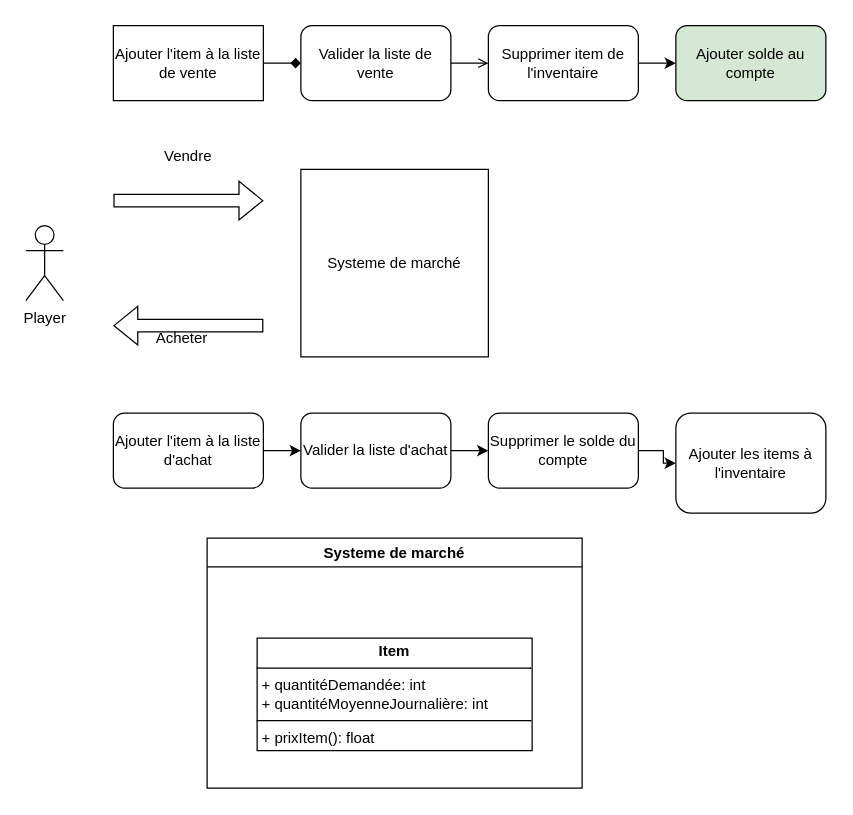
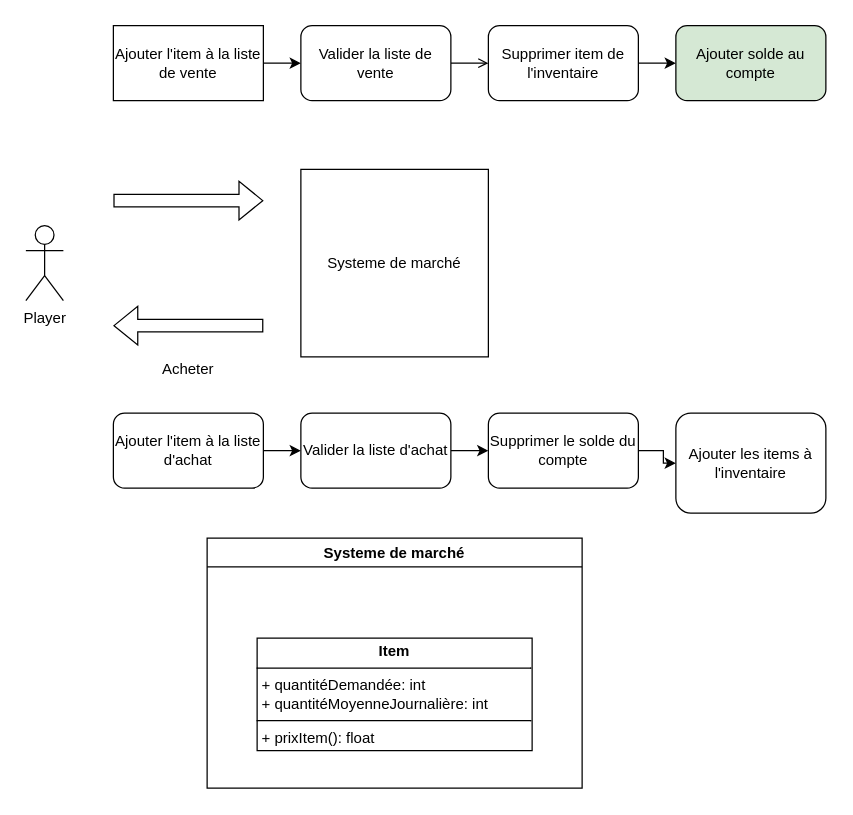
  <mxCell id="0" />
  <mxCell id="1" parent="0" />
  <mxCell id="2" value="Player" style="shape=umlActor;verticalLabelPosition=bottom;verticalAlign=top;html=1;outlineConnect=0;" vertex="1" parent="1"><mxGeometry x="20" y="180" width="30" height="60" as="geometry" /></mxCell>
  <mxCell id="3" value="Systeme de marché" style="whiteSpace=wrap;html=1;aspect=fixed;" vertex="1" parent="1"><mxGeometry x="240" y="135" width="150" height="150" as="geometry" /></mxCell>
  <mxCell id="4" value="" style="shape=flexArrow;endArrow=classic;html=1;rounded=0;" edge="1" parent="1"><mxGeometry width="50" height="50" relative="1" as="geometry"><mxPoint x="90" y="160" as="sourcePoint" /><mxPoint x="210" y="160" as="targetPoint" /></mxGeometry></mxCell>
  <mxCell id="5" value="" style="shape=flexArrow;endArrow=classic;html=1;rounded=0;" edge="1" parent="1"><mxGeometry width="50" height="50" relative="1" as="geometry"><mxPoint x="210" y="260" as="sourcePoint" /><mxPoint x="90" y="260" as="targetPoint" /></mxGeometry></mxCell>
- <mxCell id="6" value="Vendre" style="text;html=1;align=center;verticalAlign=middle;whiteSpace=wrap;rounded=0;" vertex="1" parent="1"><mxGeometry x="120" y="110" width="60" height="30" as="geometry" /></mxCell>
- <mxCell id="7" value="Acheter" style="text;html=1;align=center;verticalAlign=middle;whiteSpace=wrap;rounded=0;" vertex="1" parent="1"><mxGeometry x="115" y="255" width="60" height="30" as="geometry" /></mxCell>
+ <mxCell id="7" value="Acheter" style="text;html=1;align=center;verticalAlign=middle;whiteSpace=wrap;rounded=0;" vertex="1" parent="1"><mxGeometry x="120" y="280" width="60" height="30" as="geometry" /></mxCell>
  <mxCell id="8" style="edgeStyle=orthogonalEdgeStyle;rounded=0;orthogonalLoop=1;jettySize=auto;html=1;" edge="1" parent="1" source="9" target="14"><mxGeometry relative="1" as="geometry" /></mxCell>
  <mxCell id="9" value="Supprimer item de l'inventaire" style="rounded=1;whiteSpace=wrap;html=1;" vertex="1" parent="1"><mxGeometry x="390" y="20" width="120" height="60" as="geometry" /></mxCell>
- <mxCell id="10" style="edgeStyle=orthogonalEdgeStyle;rounded=0;orthogonalLoop=1;jettySize=auto;html=1;endArrow=diamond;" edge="1" parent="1" source="11" target="13"><mxGeometry relative="1" as="geometry" /></mxCell>
+ <mxCell id="10" style="edgeStyle=orthogonalEdgeStyle;rounded=0;orthogonalLoop=1;jettySize=auto;html=1;" edge="1" parent="1" source="11" target="13"><mxGeometry relative="1" as="geometry" /></mxCell>
  <mxCell id="11" value="Ajouter l'item à la liste de vente" style="whiteSpace=wrap;html=1;rounded=0;" vertex="1" parent="1"><mxGeometry x="90" y="20" width="120" height="60" as="geometry" /></mxCell>
  <mxCell id="12" style="edgeStyle=orthogonalEdgeStyle;rounded=0;orthogonalLoop=1;jettySize=auto;html=1;endArrow=open;" edge="1" parent="1" source="13" target="9"><mxGeometry relative="1" as="geometry" /></mxCell>
  <mxCell id="13" value="Valider la liste de vente" style="rounded=1;whiteSpace=wrap;html=1;" vertex="1" parent="1"><mxGeometry x="240" y="20" width="120" height="60" as="geometry" /></mxCell>
  <mxCell id="14" value="Ajouter solde au compte" style="rounded=1;whiteSpace=wrap;html=1;fillColor=#d5e8d4;" vertex="1" parent="1"><mxGeometry x="540" y="20" width="120" height="60" as="geometry" /></mxCell>
  <mxCell id="15" value="Ajouter les items à l'inventaire" style="rounded=1;whiteSpace=wrap;html=1;" vertex="1" parent="1"><mxGeometry x="540" y="330" width="120" height="80" as="geometry" /></mxCell>
  <mxCell id="16" style="edgeStyle=orthogonalEdgeStyle;rounded=0;orthogonalLoop=1;jettySize=auto;html=1;" edge="1" parent="1" source="17" target="19"><mxGeometry relative="1" as="geometry" /></mxCell>
  <mxCell id="17" value="Ajouter l'item à la liste d'achat" style="rounded=1;whiteSpace=wrap;html=1;" vertex="1" parent="1"><mxGeometry x="90" y="330" width="120" height="60" as="geometry" /></mxCell>
  <mxCell id="18" style="edgeStyle=orthogonalEdgeStyle;rounded=0;orthogonalLoop=1;jettySize=auto;html=1;" edge="1" parent="1" source="19" target="21"><mxGeometry relative="1" as="geometry" /></mxCell>
  <mxCell id="19" value="Valider la liste d'achat" style="rounded=1;whiteSpace=wrap;html=1;" vertex="1" parent="1"><mxGeometry x="240" y="330" width="120" height="60" as="geometry" /></mxCell>
  <mxCell id="20" style="edgeStyle=orthogonalEdgeStyle;rounded=0;orthogonalLoop=1;jettySize=auto;html=1;" edge="1" parent="1" source="21" target="15"><mxGeometry relative="1" as="geometry" /></mxCell>
  <mxCell id="21" value="Supprimer le solde du compte" style="rounded=1;whiteSpace=wrap;html=1;" vertex="1" parent="1"><mxGeometry x="390" y="330" width="120" height="60" as="geometry" /></mxCell>
  <mxCell id="22" value="Systeme de marché" style="swimlane;whiteSpace=wrap;html=1;" vertex="1" parent="1"><mxGeometry x="165" y="430" width="300" height="200" as="geometry" /></mxCell>
  <mxCell id="23" value="&lt;p style=&quot;margin:0px;margin-top:4px;text-align:center;&quot;&gt;&lt;b&gt;Item&lt;/b&gt;&lt;/p&gt;&lt;hr size=&quot;1&quot; style=&quot;border-style:solid;&quot;&gt;&lt;p style=&quot;margin:0px;margin-left:4px;&quot;&gt;+ quantitéDemandée: int&lt;/p&gt;&lt;p style=&quot;margin:0px;margin-left:4px;&quot;&gt;+ quantitéMoyenneJournalière: int&lt;/p&gt;&lt;hr size=&quot;1&quot; style=&quot;border-style:solid;&quot;&gt;&lt;p style=&quot;margin:0px;margin-left:4px;&quot;&gt;+ prixItem(): float&lt;/p&gt;" style="verticalAlign=top;align=left;overflow=fill;html=1;whiteSpace=wrap;" vertex="1" parent="22"><mxGeometry x="40" y="80" width="220" height="90" as="geometry" /></mxCell>
